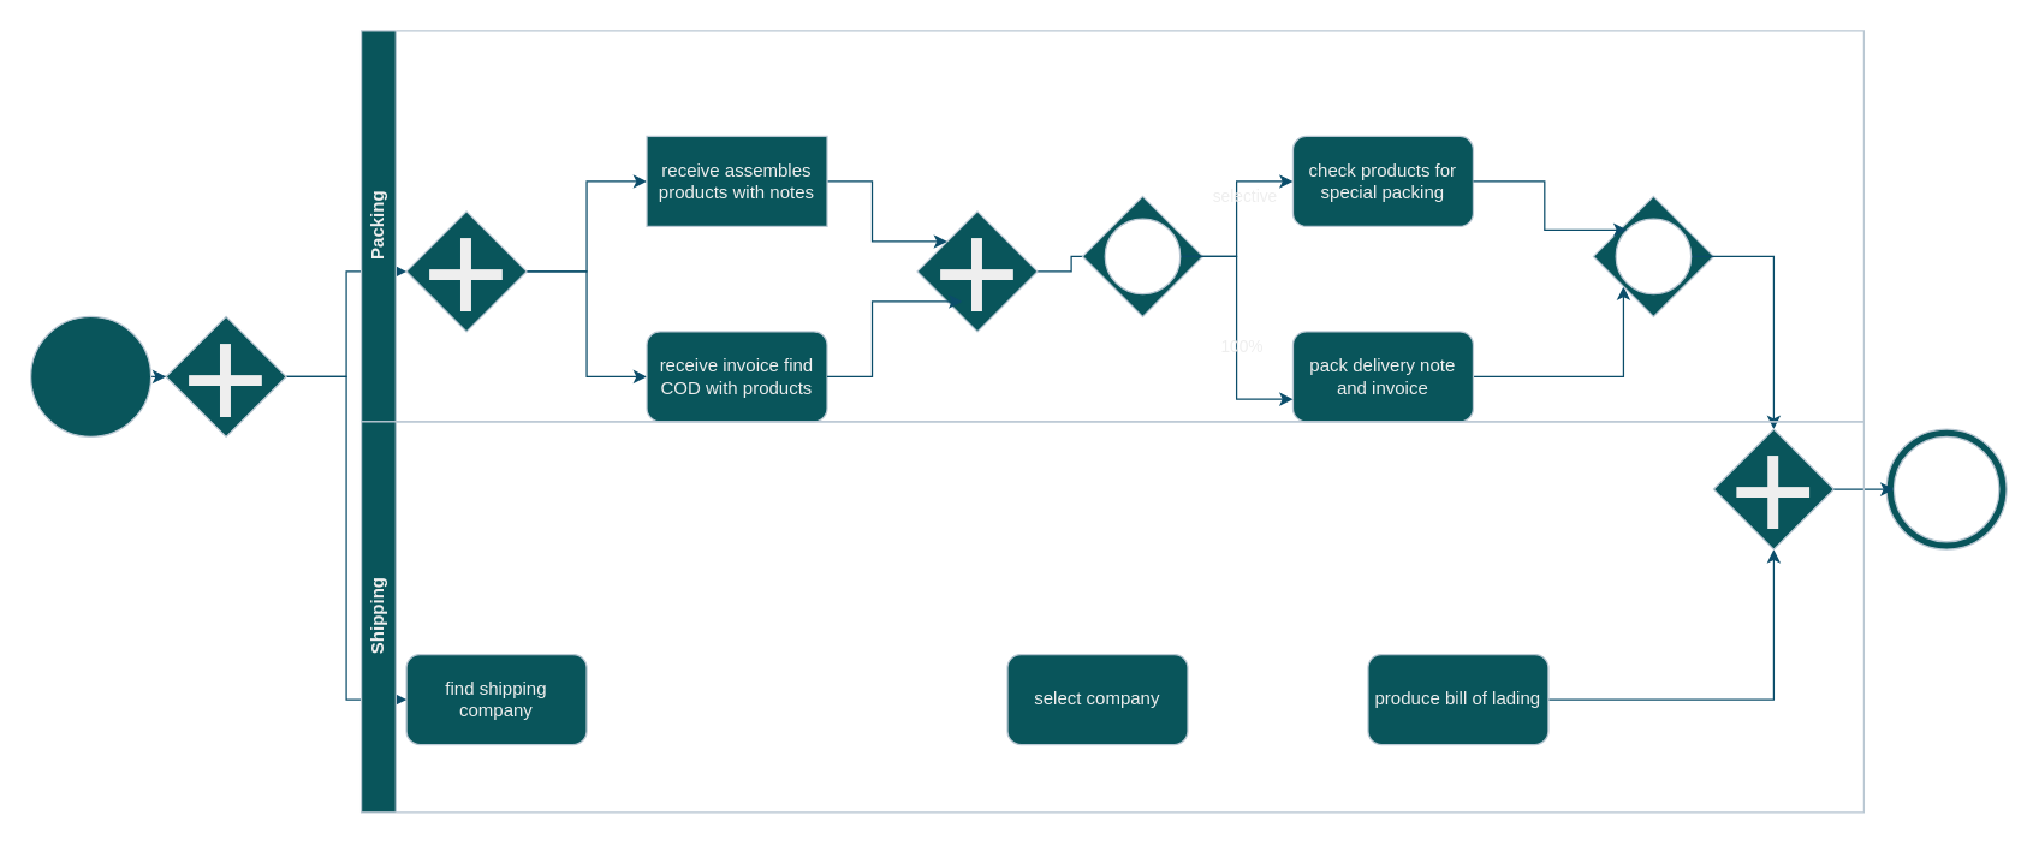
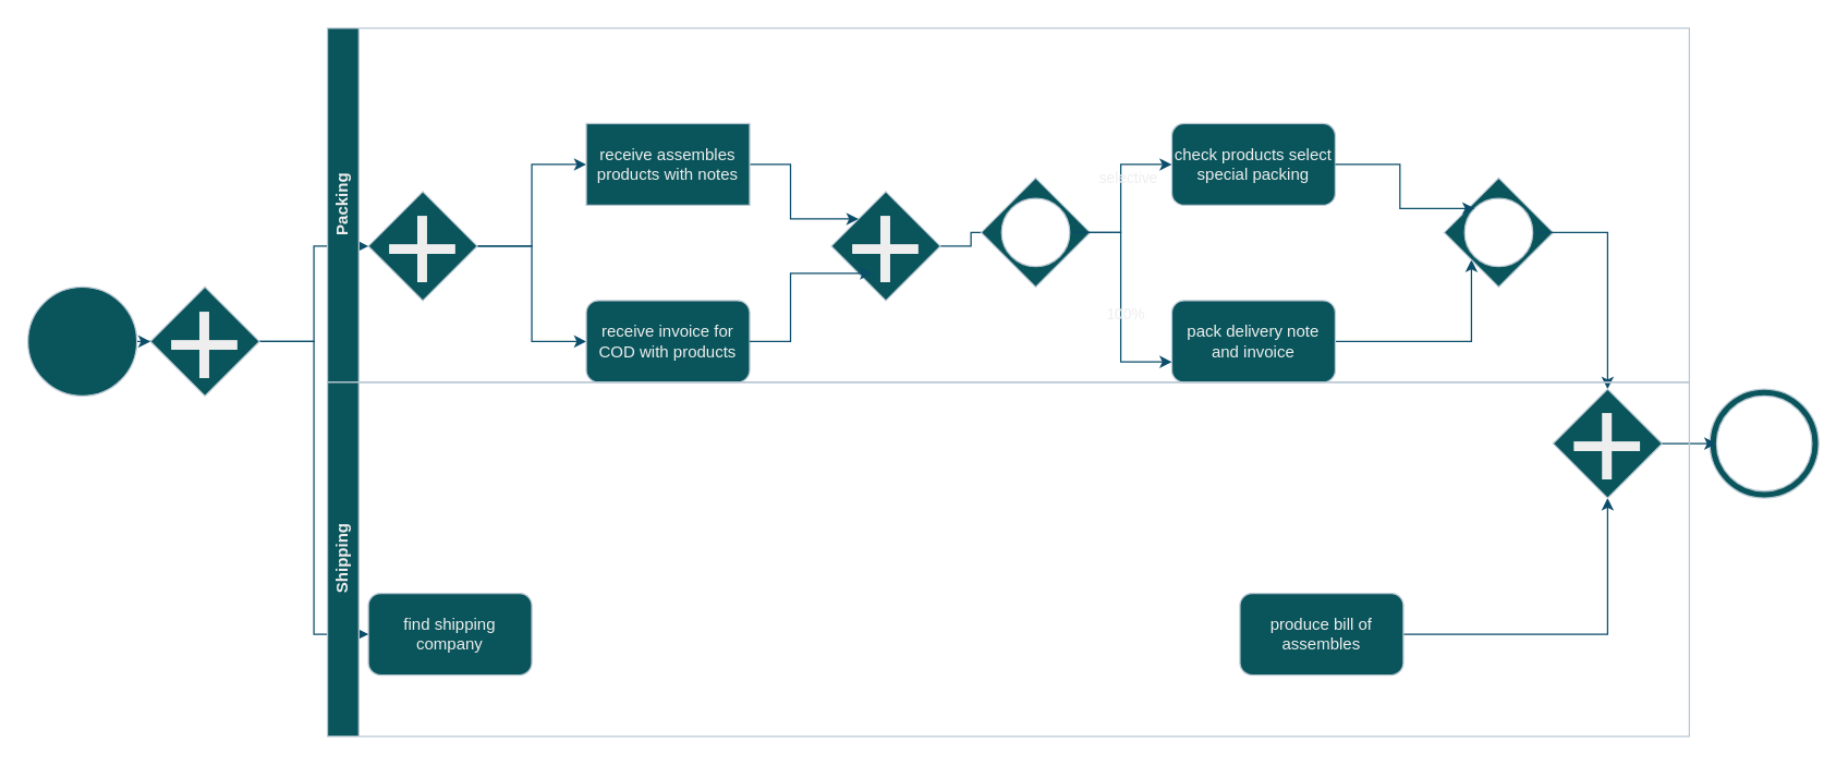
  <mxCell id="0" />
  <mxCell id="1" parent="0" />
  <mxCell id="2" style="edgeStyle=orthogonalEdgeStyle;rounded=0;orthogonalLoop=1;jettySize=auto;html=1;entryX=0;entryY=0.5;entryDx=0;entryDy=0;labelBackgroundColor=none;strokeColor=#0B4D6A;fontColor=default;" edge="1" parent="1" source="3" target="33"><mxGeometry relative="1" as="geometry" /></mxCell>
  <mxCell id="3" value="" style="ellipse;whiteSpace=wrap;html=1;aspect=fixed;labelBackgroundColor=none;fillColor=#09555B;strokeColor=#BAC8D3;fontColor=#EEEEEE;" vertex="1" parent="1"><mxGeometry x="20" y="210" width="80" height="80" as="geometry" /></mxCell>
  <mxCell id="4" style="edgeStyle=orthogonalEdgeStyle;rounded=0;orthogonalLoop=1;jettySize=auto;html=1;entryX=0;entryY=0.5;entryDx=0;entryDy=0;labelBackgroundColor=none;strokeColor=#0B4D6A;fontColor=default;" edge="1" parent="1" source="6" target="10"><mxGeometry relative="1" as="geometry" /></mxCell>
  <mxCell id="5" style="edgeStyle=orthogonalEdgeStyle;rounded=0;orthogonalLoop=1;jettySize=auto;html=1;entryX=0;entryY=0.5;entryDx=0;entryDy=0;labelBackgroundColor=none;strokeColor=#0B4D6A;fontColor=default;" edge="1" parent="1" source="6" target="11"><mxGeometry relative="1" as="geometry" /></mxCell>
  <mxCell id="6" value="&lt;font style=&quot;font-size: 100px;&quot;&gt;+&lt;/font&gt;" style="rhombus;whiteSpace=wrap;html=1;labelBackgroundColor=none;fillColor=#09555B;strokeColor=#BAC8D3;fontColor=#EEEEEE;" vertex="1" parent="1"><mxGeometry x="270" y="140" width="80" height="80" as="geometry" /></mxCell>
  <mxCell id="7" value="" style="edgeStyle=orthogonalEdgeStyle;rounded=0;orthogonalLoop=1;jettySize=auto;html=1;labelBackgroundColor=none;strokeColor=#0B4D6A;fontColor=default;" edge="1" parent="1" source="8" target="21"><mxGeometry relative="1" as="geometry" /></mxCell>
  <mxCell id="8" value="&lt;font style=&quot;font-size: 100px;&quot;&gt;+&lt;/font&gt;" style="rhombus;whiteSpace=wrap;html=1;labelBackgroundColor=none;fillColor=#09555B;strokeColor=#BAC8D3;fontColor=#EEEEEE;" vertex="1" parent="1"><mxGeometry x="610" y="140" width="80" height="80" as="geometry" /></mxCell>
  <mxCell id="9" style="edgeStyle=orthogonalEdgeStyle;rounded=0;orthogonalLoop=1;jettySize=auto;html=1;entryX=0;entryY=0;entryDx=0;entryDy=0;labelBackgroundColor=none;strokeColor=#0B4D6A;fontColor=default;" edge="1" parent="1" source="10" target="8"><mxGeometry relative="1" as="geometry" /></mxCell>
  <mxCell id="10" value="receive assembles products with notes" style="whiteSpace=wrap;html=1;labelBackgroundColor=none;fillColor=#09555B;strokeColor=#BAC8D3;fontColor=#EEEEEE;rounded=0;" vertex="1" parent="1"><mxGeometry x="430" y="90" width="120" height="60" as="geometry" /></mxCell>
- <mxCell id="11" value="receive invoice find COD with products" style="rounded=1;whiteSpace=wrap;html=1;labelBackgroundColor=none;fillColor=#09555B;strokeColor=#BAC8D3;fontColor=#EEEEEE;" vertex="1" parent="1"><mxGeometry x="430" y="220" width="120" height="60" as="geometry" /></mxCell>
+ <mxCell id="11" value="receive invoice for COD with products" style="rounded=1;whiteSpace=wrap;html=1;labelBackgroundColor=none;fillColor=#09555B;strokeColor=#BAC8D3;fontColor=#EEEEEE;" vertex="1" parent="1"><mxGeometry x="430" y="220" width="120" height="60" as="geometry" /></mxCell>
  <mxCell id="12" style="edgeStyle=orthogonalEdgeStyle;rounded=0;orthogonalLoop=1;jettySize=auto;html=1;entryX=0.375;entryY=0.75;entryDx=0;entryDy=0;entryPerimeter=0;labelBackgroundColor=none;strokeColor=#0B4D6A;fontColor=default;" edge="1" parent="1" source="11" target="8"><mxGeometry relative="1" as="geometry" /></mxCell>
- <mxCell id="13" value="check products for special packing" style="rounded=1;whiteSpace=wrap;html=1;labelBackgroundColor=none;fillColor=#09555B;strokeColor=#BAC8D3;fontColor=#EEEEEE;" vertex="1" parent="1"><mxGeometry x="860" y="90" width="120" height="60" as="geometry" /></mxCell>
+ <mxCell id="13" value="check products select special packing" style="rounded=1;whiteSpace=wrap;html=1;labelBackgroundColor=none;fillColor=#09555B;strokeColor=#BAC8D3;fontColor=#EEEEEE;" vertex="1" parent="1"><mxGeometry x="860" y="90" width="120" height="60" as="geometry" /></mxCell>
  <mxCell id="14" style="edgeStyle=orthogonalEdgeStyle;rounded=0;orthogonalLoop=1;jettySize=auto;html=1;entryX=0;entryY=1;entryDx=0;entryDy=0;labelBackgroundColor=none;strokeColor=#0B4D6A;fontColor=default;" edge="1" parent="1" source="15" target="22"><mxGeometry relative="1" as="geometry" /></mxCell>
  <mxCell id="15" value="pack delivery note and invoice" style="rounded=1;whiteSpace=wrap;html=1;labelBackgroundColor=none;fillColor=#09555B;strokeColor=#BAC8D3;fontColor=#EEEEEE;" vertex="1" parent="1"><mxGeometry x="860" y="220" width="120" height="60" as="geometry" /></mxCell>
  <mxCell id="16" value="" style="rhombus;whiteSpace=wrap;html=1;labelBackgroundColor=none;fillColor=#09555B;strokeColor=#BAC8D3;fontColor=#EEEEEE;" vertex="1" parent="1"><mxGeometry x="720" y="130" width="80" height="80" as="geometry" /></mxCell>
  <mxCell id="17" style="edgeStyle=orthogonalEdgeStyle;rounded=0;orthogonalLoop=1;jettySize=auto;html=1;entryX=0;entryY=0.5;entryDx=0;entryDy=0;labelBackgroundColor=none;strokeColor=#0B4D6A;fontColor=default;" edge="1" parent="1" source="21" target="13"><mxGeometry relative="1" as="geometry" /></mxCell>
  <mxCell id="18" value="selective" style="edgeLabel;html=1;align=center;verticalAlign=middle;resizable=0;points=[];labelBackgroundColor=none;fontColor=#EEEEEE;" vertex="1" connectable="0" parent="17"><mxGeometry x="0.472" y="-9" relative="1" as="geometry"><mxPoint as="offset" /></mxGeometry></mxCell>
  <mxCell id="19" style="edgeStyle=orthogonalEdgeStyle;rounded=0;orthogonalLoop=1;jettySize=auto;html=1;entryX=0;entryY=0.75;entryDx=0;entryDy=0;labelBackgroundColor=none;strokeColor=#0B4D6A;fontColor=default;" edge="1" parent="1" source="21" target="15"><mxGeometry relative="1" as="geometry" /></mxCell>
  <mxCell id="20" value="100%" style="edgeLabel;html=1;align=center;verticalAlign=middle;resizable=0;points=[];labelBackgroundColor=none;fontColor=#EEEEEE;" vertex="1" connectable="0" parent="19"><mxGeometry x="0.139" y="3" relative="1" as="geometry"><mxPoint as="offset" /></mxGeometry></mxCell>
  <mxCell id="21" value="" style="ellipse;whiteSpace=wrap;html=1;aspect=fixed;labelBackgroundColor=none;fillColor=default;strokeColor=#BAC8D3;fontColor=#EEEEEE;" vertex="1" parent="1"><mxGeometry x="735" y="145" width="50" height="50" as="geometry" /></mxCell>
  <mxCell id="22" value="" style="rhombus;whiteSpace=wrap;html=1;labelBackgroundColor=none;fillColor=#09555B;strokeColor=#BAC8D3;fontColor=#EEEEEE;" vertex="1" parent="1"><mxGeometry x="1060" y="130" width="80" height="80" as="geometry" /></mxCell>
  <mxCell id="23" style="edgeStyle=orthogonalEdgeStyle;rounded=0;orthogonalLoop=1;jettySize=auto;html=1;entryX=0.5;entryY=0;entryDx=0;entryDy=0;labelBackgroundColor=none;strokeColor=#0B4D6A;fontColor=default;" edge="1" parent="1" source="24" target="30"><mxGeometry relative="1" as="geometry" /></mxCell>
  <mxCell id="24" value="" style="ellipse;whiteSpace=wrap;html=1;aspect=fixed;labelBackgroundColor=none;fillColor=default;strokeColor=#BAC8D3;fontColor=#EEEEEE;" vertex="1" parent="1"><mxGeometry x="1075" y="145" width="50" height="50" as="geometry" /></mxCell>
  <mxCell id="25" style="edgeStyle=orthogonalEdgeStyle;rounded=0;orthogonalLoop=1;jettySize=auto;html=1;entryX=0;entryY=0;entryDx=0;entryDy=0;labelBackgroundColor=none;strokeColor=#0B4D6A;fontColor=default;" edge="1" parent="1" source="13" target="24"><mxGeometry relative="1" as="geometry" /></mxCell>
  <mxCell id="26" value="find shipping company" style="rounded=1;whiteSpace=wrap;html=1;labelBackgroundColor=none;fillColor=#09555B;strokeColor=#BAC8D3;fontColor=#EEEEEE;" vertex="1" parent="1"><mxGeometry x="270" y="435" width="120" height="60" as="geometry" /></mxCell>
- <mxCell id="27" value="select company" style="rounded=1;whiteSpace=wrap;html=1;labelBackgroundColor=none;fillColor=#09555B;strokeColor=#BAC8D3;fontColor=#EEEEEE;" vertex="1" parent="1"><mxGeometry x="670" y="435" width="120" height="60" as="geometry" /></mxCell>
  <mxCell id="28" style="edgeStyle=orthogonalEdgeStyle;rounded=0;orthogonalLoop=1;jettySize=auto;html=1;entryX=0.5;entryY=1;entryDx=0;entryDy=0;labelBackgroundColor=none;strokeColor=#0B4D6A;fontColor=default;" edge="1" parent="1" source="29" target="30"><mxGeometry relative="1" as="geometry" /></mxCell>
- <mxCell id="29" value="produce bill of lading" style="rounded=1;whiteSpace=wrap;html=1;labelBackgroundColor=none;fillColor=#09555B;strokeColor=#BAC8D3;fontColor=#EEEEEE;" vertex="1" parent="1"><mxGeometry x="910" y="435" width="120" height="60" as="geometry" /></mxCell>
+ <mxCell id="29" value="produce bill of assembles" style="rounded=1;whiteSpace=wrap;html=1;labelBackgroundColor=none;fillColor=#09555B;strokeColor=#BAC8D3;fontColor=#EEEEEE;" vertex="1" parent="1"><mxGeometry x="910" y="435" width="120" height="60" as="geometry" /></mxCell>
  <mxCell id="30" value="&lt;font style=&quot;font-size: 100px;&quot;&gt;+&lt;/font&gt;" style="rhombus;whiteSpace=wrap;html=1;labelBackgroundColor=none;fillColor=#09555B;strokeColor=#BAC8D3;fontColor=#EEEEEE;" vertex="1" parent="1"><mxGeometry x="1140" y="285" width="80" height="80" as="geometry" /></mxCell>
  <mxCell id="31" style="edgeStyle=orthogonalEdgeStyle;rounded=0;orthogonalLoop=1;jettySize=auto;html=1;entryX=0;entryY=0.5;entryDx=0;entryDy=0;labelBackgroundColor=none;strokeColor=#0B4D6A;fontColor=default;" edge="1" parent="1" source="33" target="6"><mxGeometry relative="1" as="geometry" /></mxCell>
  <mxCell id="32" style="edgeStyle=orthogonalEdgeStyle;rounded=0;orthogonalLoop=1;jettySize=auto;html=1;entryX=0;entryY=0.5;entryDx=0;entryDy=0;labelBackgroundColor=none;strokeColor=#0B4D6A;fontColor=default;" edge="1" parent="1" source="33" target="26"><mxGeometry relative="1" as="geometry" /></mxCell>
  <mxCell id="33" value="&lt;font style=&quot;font-size: 100px;&quot;&gt;+&lt;/font&gt;" style="rhombus;whiteSpace=wrap;html=1;labelBackgroundColor=none;fillColor=#09555B;strokeColor=#BAC8D3;fontColor=#EEEEEE;" vertex="1" parent="1"><mxGeometry x="110" y="210" width="80" height="80" as="geometry" /></mxCell>
  <mxCell id="34" value="" style="ellipse;whiteSpace=wrap;html=1;aspect=fixed;strokeColor=#BAC8D3;fontColor=#EEEEEE;fillColor=#09555B;" vertex="1" parent="1"><mxGeometry x="1255" y="285" width="80" height="80" as="geometry" /></mxCell>
  <mxCell id="35" value="" style="edgeStyle=orthogonalEdgeStyle;rounded=0;orthogonalLoop=1;jettySize=auto;html=1;entryX=0;entryY=0.5;entryDx=0;entryDy=0;strokeColor=#0B4D6A;" edge="1" parent="1" source="30" target="36"><mxGeometry relative="1" as="geometry"><mxPoint x="1220" y="325" as="sourcePoint" /><mxPoint x="1360" y="320" as="targetPoint" /></mxGeometry></mxCell>
  <mxCell id="36" value="" style="ellipse;whiteSpace=wrap;html=1;aspect=fixed;strokeColor=#BAC8D3;fontColor=#EEEEEE;fillColor=default;" vertex="1" parent="1"><mxGeometry x="1260" y="290" width="70" height="70" as="geometry" /></mxCell>
  <mxCell id="37" value="Packing" style="swimlane;horizontal=0;whiteSpace=wrap;html=1;strokeColor=#BAC8D3;fontColor=#EEEEEE;fillColor=#09555B;" vertex="1" parent="1"><mxGeometry x="240" y="20" width="1000" height="260" as="geometry" /></mxCell>
  <mxCell id="38" value="Shipping" style="swimlane;horizontal=0;whiteSpace=wrap;html=1;strokeColor=#BAC8D3;fontColor=#EEEEEE;fillColor=#09555B;fillStyle=auto;" vertex="1" parent="1"><mxGeometry x="240" y="280" width="1000" height="260" as="geometry" /></mxCell>
